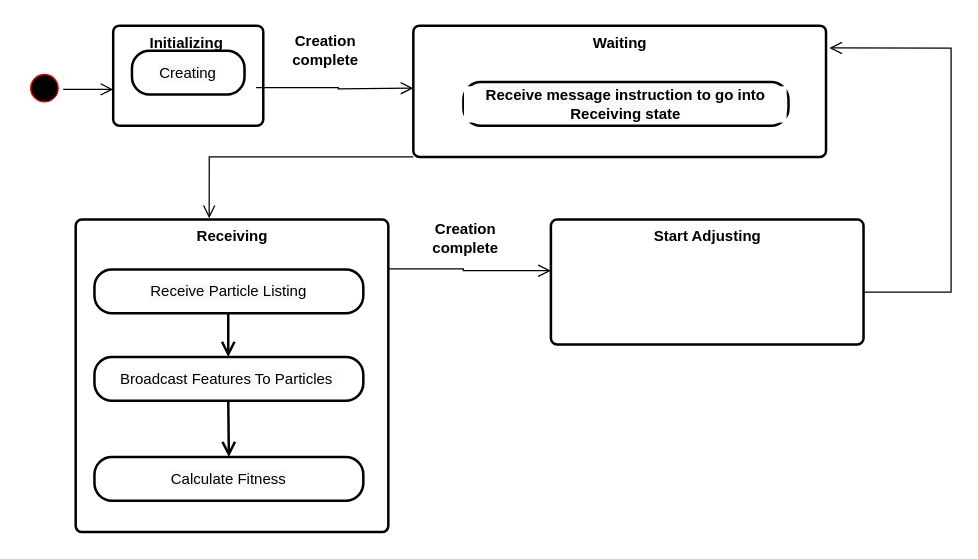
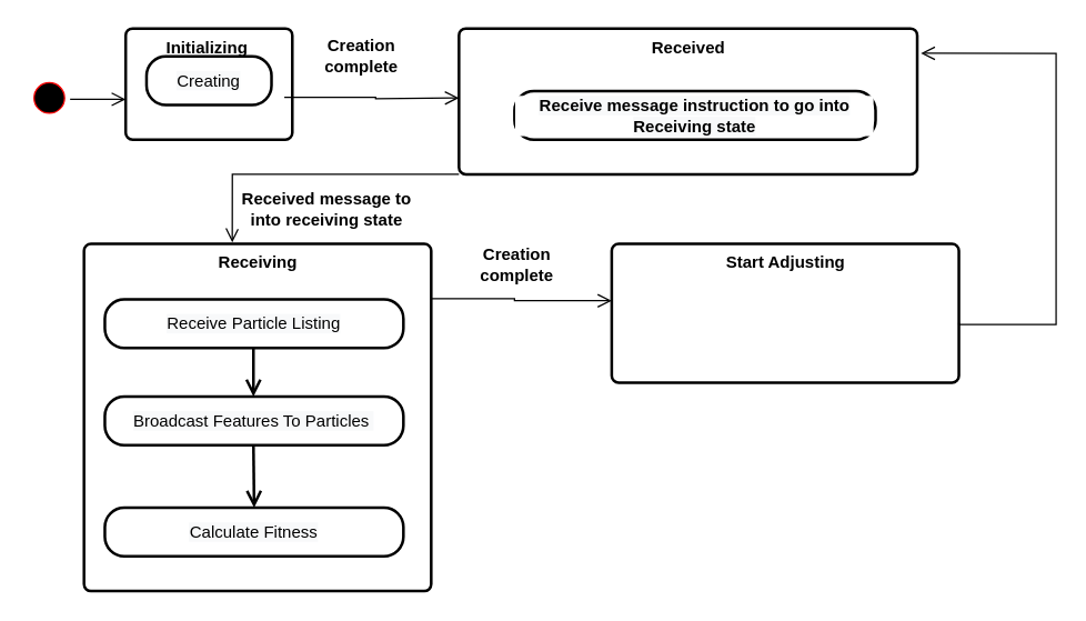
  <mxCell id="0" />
  <mxCell id="1" parent="0" />
  <mxCell id="2" value="&lt;b&gt;Initializing&amp;nbsp;&lt;/b&gt;" style="html=1;align=center;verticalAlign=top;rounded=1;absoluteArcSize=1;arcSize=10;dashed=0;labelBackgroundColor=default;fontColor=#000000;strokeColor=#000000;fillColor=#FFFFFF;strokeWidth=2;" parent="1" vertex="1"><mxGeometry x="90" y="20" width="120" height="80" as="geometry" /></mxCell>
- <mxCell id="3" value="&lt;b&gt;Waiting&lt;/b&gt;" style="html=1;align=center;verticalAlign=top;rounded=1;absoluteArcSize=1;arcSize=10;dashed=0;labelBackgroundColor=default;fontColor=#000000;strokeColor=#000000;fillColor=#FFFFFF;strokeWidth=2;" parent="1" vertex="1"><mxGeometry x="330" y="20" width="330" height="105" as="geometry" /></mxCell>
+ <mxCell id="3" value="&lt;b&gt;Received&lt;/b&gt;" style="html=1;align=center;verticalAlign=top;rounded=1;absoluteArcSize=1;arcSize=10;dashed=0;labelBackgroundColor=default;fontColor=#000000;strokeColor=#000000;fillColor=#FFFFFF;strokeWidth=2;" parent="1" vertex="1"><mxGeometry x="330" y="20" width="330" height="105" as="geometry" /></mxCell>
  <mxCell id="4" value="" style="ellipse;html=1;shape=startState;fillColor=#000000;strokeColor=#ff0000;" parent="1" vertex="1"><mxGeometry x="20" y="55" width="30" height="30" as="geometry" /></mxCell>
  <mxCell id="5" value="" style="edgeStyle=orthogonalEdgeStyle;html=1;verticalAlign=bottom;endArrow=open;endSize=8;strokeColor=#000000;rounded=0;" parent="1" source="4" edge="1"><mxGeometry relative="1" as="geometry"><mxPoint x="90" y="71" as="targetPoint" /><Array as="points"><mxPoint x="90" y="71" /><mxPoint x="90" y="71" /></Array></mxGeometry></mxCell>
  <mxCell id="6" value="" style="edgeStyle=orthogonalEdgeStyle;html=1;verticalAlign=bottom;endArrow=open;endSize=8;strokeColor=#000000;rounded=0;exitX=0.952;exitY=0.619;exitDx=0;exitDy=0;exitPerimeter=0;" parent="1" source="2" edge="1"><mxGeometry relative="1" as="geometry"><mxPoint x="330" y="70" as="targetPoint" /><mxPoint x="360" y="70" as="sourcePoint" /><Array as="points" /></mxGeometry></mxCell>
  <mxCell id="7" value="&lt;span style=&quot;background-color: rgb(248 , 249 , 250)&quot;&gt;Creating&lt;/span&gt;" style="rounded=1;whiteSpace=wrap;html=1;arcSize=40;fontColor=#000000;fillColor=#FFFFFF;strokeColor=#000000;labelBackgroundColor=default;strokeWidth=2;" parent="1" vertex="1"><mxGeometry x="105" y="40" width="90" height="35" as="geometry" /></mxCell>
  <mxCell id="8" value="&lt;b&gt;Creation complete&lt;/b&gt;" style="text;html=1;strokeColor=none;fillColor=none;align=center;verticalAlign=middle;whiteSpace=wrap;rounded=0;labelBackgroundColor=default;fontColor=#000000;" parent="1" vertex="1"><mxGeometry x="230" y="25" width="60" height="30" as="geometry" /></mxCell>
  <mxCell id="9" value="&lt;b&gt;Receiving&lt;/b&gt;" style="html=1;align=center;verticalAlign=top;rounded=1;absoluteArcSize=1;arcSize=10;dashed=0;labelBackgroundColor=default;fontColor=#000000;strokeColor=#000000;fillColor=#FFFFFF;strokeWidth=2;" parent="1" vertex="1"><mxGeometry x="60" y="175" width="250" height="250" as="geometry" /></mxCell>
  <mxCell id="10" value="" style="edgeStyle=orthogonalEdgeStyle;html=1;verticalAlign=bottom;endArrow=open;endSize=8;strokeColor=#000000;rounded=0;entryX=0.427;entryY=-0.004;entryDx=0;entryDy=0;entryPerimeter=0;" parent="1" target="9" edge="1"><mxGeometry relative="1" as="geometry"><mxPoint x="505.76" y="235" as="targetPoint" /><mxPoint x="330" y="125" as="sourcePoint" /><Array as="points"><mxPoint x="330" y="125" /><mxPoint x="167" y="125" /></Array></mxGeometry></mxCell>
+ <mxCell id="11" value="&lt;b&gt;Received message to into receiving state&lt;/b&gt;" style="text;html=1;strokeColor=none;fillColor=none;align=center;verticalAlign=middle;whiteSpace=wrap;rounded=0;labelBackgroundColor=default;fontColor=#000000;" parent="1" vertex="1"><mxGeometry x="170" y="135" width="130" height="30" as="geometry" /></mxCell>
  <mxCell id="12" value="&lt;span style=&quot;background-color: rgb(248 , 249 , 250)&quot;&gt;Broadcast Features To Particles&amp;nbsp;&lt;/span&gt;" style="rounded=1;whiteSpace=wrap;html=1;arcSize=40;fontColor=#000000;fillColor=#FFFFFF;strokeColor=#000000;labelBackgroundColor=default;strokeWidth=2;" parent="1" vertex="1"><mxGeometry x="75" y="285" width="215" height="35" as="geometry" /></mxCell>
  <mxCell id="13" value="&lt;span style=&quot;font-weight: 700 ; background-color: rgb(248 , 249 , 250)&quot;&gt;Receive message instruction to go into Receiving state&lt;/span&gt;" style="rounded=1;whiteSpace=wrap;html=1;arcSize=40;fontColor=#000000;fillColor=#FFFFFF;strokeColor=#000000;labelBackgroundColor=default;strokeWidth=2;" parent="1" vertex="1"><mxGeometry x="370" y="65" width="260" height="35" as="geometry" /></mxCell>
  <mxCell id="14" value="&lt;span style=&quot;background-color: rgb(248 , 249 , 250)&quot;&gt;Receive Particle Listing&lt;/span&gt;" style="rounded=1;whiteSpace=wrap;html=1;arcSize=40;fontColor=#000000;fillColor=#FFFFFF;strokeColor=#000000;labelBackgroundColor=default;strokeWidth=2;" parent="1" vertex="1"><mxGeometry x="75" y="215" width="215" height="35" as="geometry" /></mxCell>
  <mxCell id="15" value="&lt;span style=&quot;background-color: rgb(248 , 249 , 250)&quot;&gt;Calculate Fitness&lt;/span&gt;" style="rounded=1;whiteSpace=wrap;html=1;arcSize=40;fontColor=#000000;fillColor=#FFFFFF;strokeColor=#000000;labelBackgroundColor=default;strokeWidth=2;" parent="1" vertex="1"><mxGeometry x="75" y="365" width="215" height="35" as="geometry" /></mxCell>
  <mxCell id="16" value="&lt;b&gt;Start Adjusting&lt;/b&gt;" style="html=1;align=center;verticalAlign=top;rounded=1;absoluteArcSize=1;arcSize=10;dashed=0;labelBackgroundColor=default;fontColor=#000000;strokeColor=#000000;fillColor=#FFFFFF;strokeWidth=2;" parent="1" vertex="1"><mxGeometry x="440" y="175" width="250" height="100" as="geometry" /></mxCell>
  <mxCell id="17" value="" style="edgeStyle=orthogonalEdgeStyle;html=1;verticalAlign=bottom;endArrow=open;endSize=8;strokeColor=#000000;rounded=0;exitX=0.952;exitY=0.619;exitDx=0;exitDy=0;exitPerimeter=0;" parent="1" edge="1"><mxGeometry relative="1" as="geometry"><mxPoint x="440" y="216" as="targetPoint" /><mxPoint x="310" y="214.52" as="sourcePoint" /><Array as="points"><mxPoint x="370" y="215" /><mxPoint x="370" y="216" /><mxPoint x="437" y="216" /></Array></mxGeometry></mxCell>
  <mxCell id="18" value="" style="edgeStyle=orthogonalEdgeStyle;html=1;verticalAlign=bottom;endArrow=open;endSize=8;strokeColor=#000000;rounded=0;strokeWidth=2;" parent="1" edge="1"><mxGeometry relative="1" as="geometry"><mxPoint x="182" y="285" as="targetPoint" /><mxPoint x="182" y="250" as="sourcePoint" /></mxGeometry></mxCell>
  <mxCell id="19" value="" style="edgeStyle=orthogonalEdgeStyle;html=1;verticalAlign=bottom;endArrow=open;endSize=8;strokeColor=#000000;rounded=0;strokeWidth=2;entryX=0.5;entryY=0;entryDx=0;entryDy=0;" parent="1" target="15" edge="1"><mxGeometry relative="1" as="geometry"><mxPoint x="182" y="355" as="targetPoint" /><mxPoint x="182" y="320" as="sourcePoint" /></mxGeometry></mxCell>
  <mxCell id="20" value="&lt;b&gt;Creation complete&lt;/b&gt;" style="text;html=1;strokeColor=none;fillColor=none;align=center;verticalAlign=middle;whiteSpace=wrap;rounded=0;labelBackgroundColor=default;fontColor=#000000;" parent="1" vertex="1"><mxGeometry x="334" y="175" width="76" height="30" as="geometry" /></mxCell>
  <mxCell id="21" value="" style="edgeStyle=orthogonalEdgeStyle;html=1;verticalAlign=bottom;endArrow=open;endSize=8;strokeColor=#000000;rounded=0;exitX=0.952;exitY=0.619;exitDx=0;exitDy=0;exitPerimeter=0;entryX=1.008;entryY=0.17;entryDx=0;entryDy=0;entryPerimeter=0;" parent="1" target="3" edge="1"><mxGeometry relative="1" as="geometry"><mxPoint x="730" y="55" as="targetPoint" /><mxPoint x="690" y="231.77" as="sourcePoint" /><Array as="points"><mxPoint x="690" y="233" /><mxPoint x="760" y="233" /><mxPoint x="760" y="38" /></Array></mxGeometry></mxCell>
